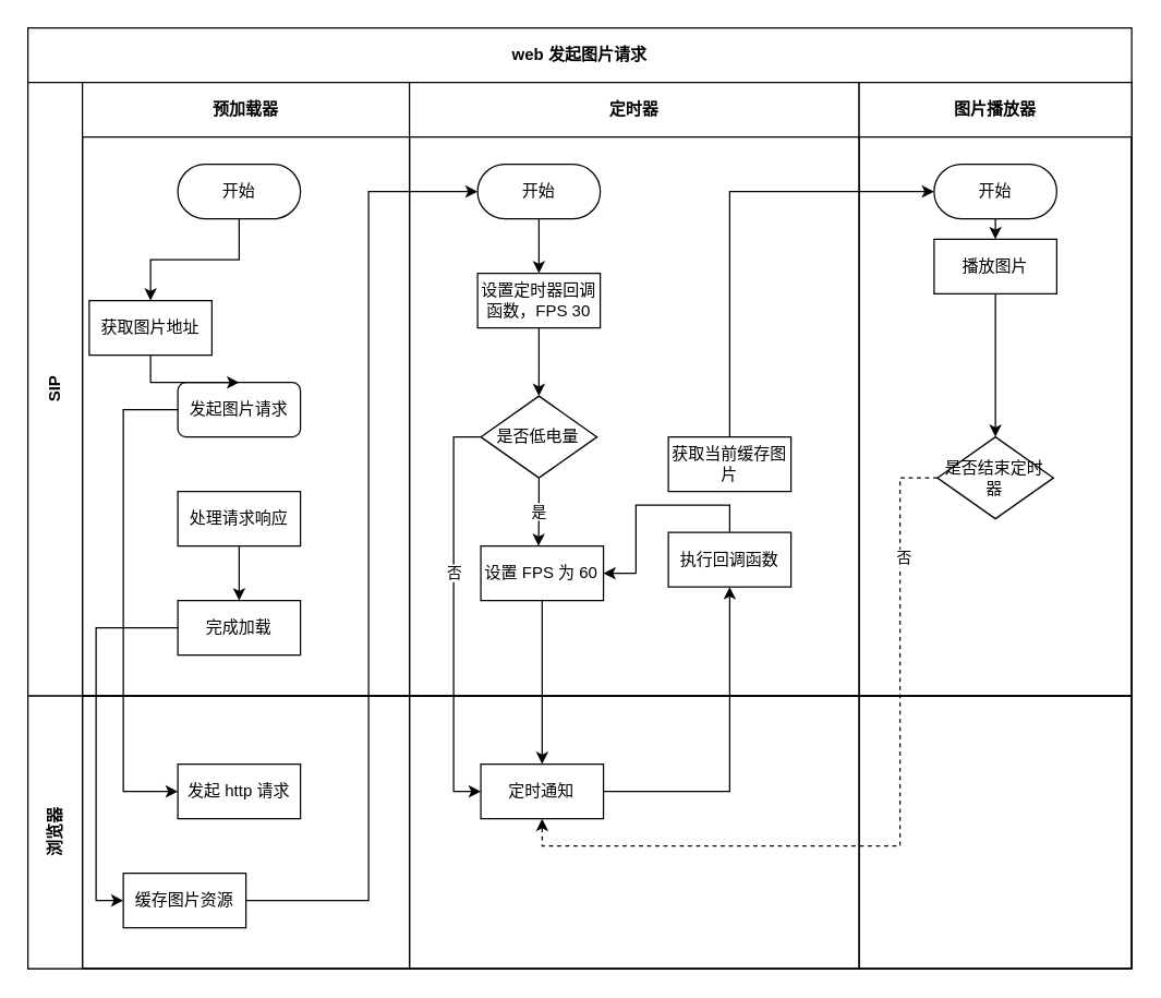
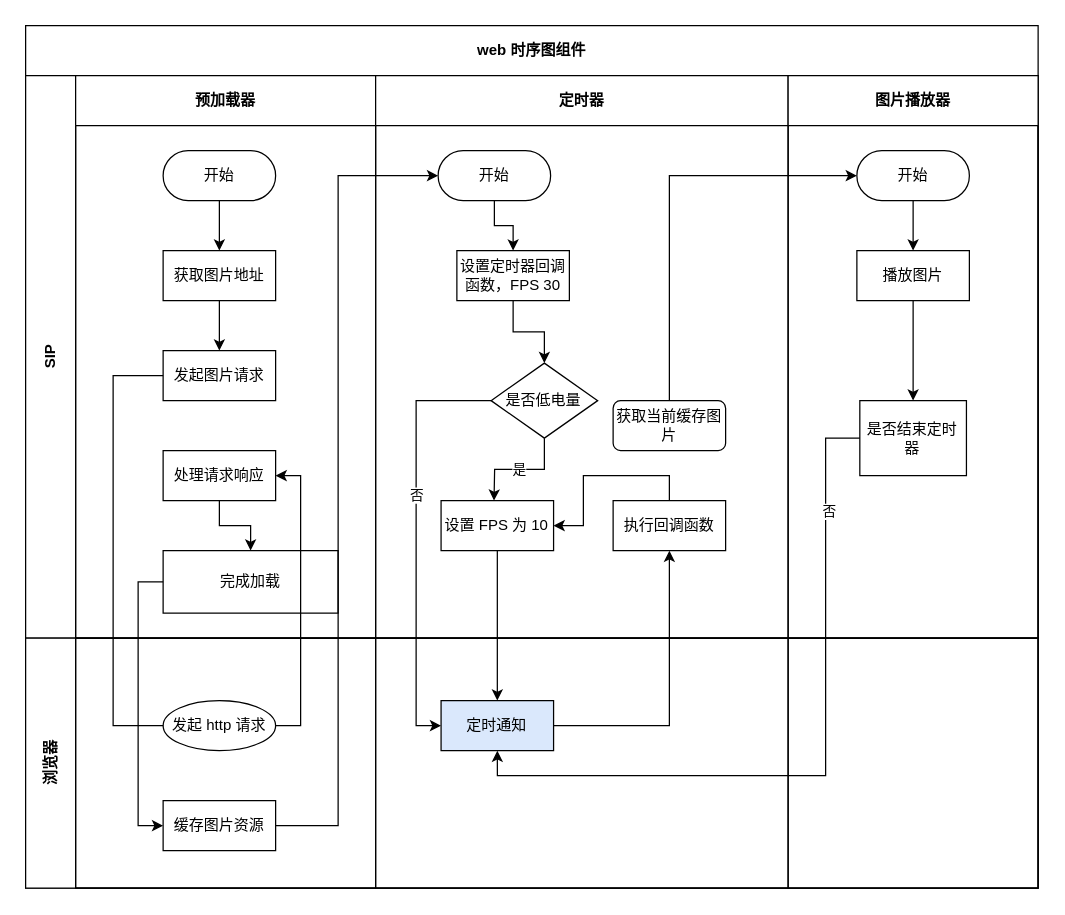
  <mxCell id="0" />
  <mxCell id="1" parent="0" />
- <mxCell id="2" value="web 发起图片请求" style="shape=table;childLayout=tableLayout;rowLines=0;columnLines=0;startSize=40;html=1;whiteSpace=wrap;collapsible=0;recursiveResize=0;expand=0;fontStyle=1" parent="1" vertex="1"><mxGeometry x="20" y="20" width="810" height="690" as="geometry" /></mxCell>
+ <mxCell id="2" value="web 时序图组件" style="shape=table;childLayout=tableLayout;rowLines=0;columnLines=0;startSize=40;html=1;whiteSpace=wrap;collapsible=0;recursiveResize=0;expand=0;fontStyle=1" parent="1" vertex="1"><mxGeometry x="20" y="20" width="810" height="690" as="geometry" /></mxCell>
  <mxCell id="3" value="SIP" style="swimlane;horizontal=0;points=[[0,0.5],[1,0.5]];portConstraint=eastwest;startSize=40;html=1;whiteSpace=wrap;collapsible=0;recursiveResize=0;expand=0;" parent="2" vertex="1"><mxGeometry y="40" width="810" height="450" as="geometry" /></mxCell>
  <mxCell id="4" value="预加载器" style="swimlane;connectable=0;startSize=40;html=1;whiteSpace=wrap;collapsible=0;recursiveResize=0;expand=0;" parent="3" vertex="1"><mxGeometry x="40" width="240" height="450" as="geometry" /></mxCell>
  <mxCell id="5" style="edgeStyle=orthogonalEdgeStyle;rounded=0;orthogonalLoop=1;jettySize=auto;html=1;" parent="4" source="6" target="7" edge="1"><mxGeometry relative="1" as="geometry" /></mxCell>
  <mxCell id="6" value="开始" style="rounded=1;whiteSpace=wrap;html=1;arcSize=50;" parent="4" vertex="1"><mxGeometry x="70" y="60" width="90" height="40" as="geometry" /></mxCell>
- <mxCell id="7" value="获取图片地址" style="rounded=0;whiteSpace=wrap;html=1;" parent="4" vertex="1"><mxGeometry x="5" y="160" width="90" height="40" as="geometry" /></mxCell>
- <mxCell id="8" value="发起图片请求" style="whiteSpace=wrap;html=1;rounded=1;" parent="4" vertex="1"><mxGeometry x="70" y="220" width="90" height="40" as="geometry" /></mxCell>
+ <mxCell id="7" value="获取图片地址" style="rounded=0;whiteSpace=wrap;html=1;" parent="4" vertex="1"><mxGeometry x="70" y="140" width="90" height="40" as="geometry" /></mxCell>
+ <mxCell id="8" value="发起图片请求" style="rounded=0;whiteSpace=wrap;html=1;" parent="4" vertex="1"><mxGeometry x="70" y="220" width="90" height="40" as="geometry" /></mxCell>
  <mxCell id="9" value="" style="edgeStyle=orthogonalEdgeStyle;rounded=0;orthogonalLoop=1;jettySize=auto;html=1;" parent="4" source="7" target="8" edge="1"><mxGeometry relative="1" as="geometry" /></mxCell>
  <mxCell id="10" style="edgeStyle=orthogonalEdgeStyle;rounded=0;orthogonalLoop=1;jettySize=auto;html=1;entryX=0.5;entryY=0;entryDx=0;entryDy=0;" edge="1" parent="4" source="11" target="12"><mxGeometry relative="1" as="geometry" /></mxCell>
  <mxCell id="11" value="处理请求响应" style="rounded=0;whiteSpace=wrap;html=1;" vertex="1" parent="4"><mxGeometry x="70" y="300" width="90" height="40" as="geometry" /></mxCell>
- <mxCell id="12" value="完成加载" style="rounded=0;whiteSpace=wrap;html=1;" vertex="1" parent="4"><mxGeometry x="70" y="380" width="90" height="40" as="geometry" /></mxCell>
+ <mxCell id="12" value="完成加载" style="rounded=0;whiteSpace=wrap;html=1;" vertex="1" parent="4"><mxGeometry x="70" y="380" width="140" height="50" as="geometry" /></mxCell>
  <mxCell id="13" value="定时器" style="swimlane;connectable=0;startSize=40;html=1;whiteSpace=wrap;collapsible=0;recursiveResize=0;expand=0;" parent="3" vertex="1"><mxGeometry x="280" width="330" height="450" as="geometry" /></mxCell>
  <mxCell id="14" style="edgeStyle=orthogonalEdgeStyle;rounded=0;orthogonalLoop=1;jettySize=auto;html=1;" edge="1" parent="13" source="15" target="17"><mxGeometry relative="1" as="geometry" /></mxCell>
  <mxCell id="15" value="开始" style="rounded=1;whiteSpace=wrap;html=1;arcSize=50;" vertex="1" parent="13"><mxGeometry x="50" y="60" width="90" height="40" as="geometry" /></mxCell>
  <mxCell id="16" style="edgeStyle=orthogonalEdgeStyle;rounded=0;orthogonalLoop=1;jettySize=auto;html=1;exitX=0.5;exitY=1;exitDx=0;exitDy=0;entryX=0.5;entryY=0;entryDx=0;entryDy=0;" edge="1" parent="13" source="17" target="18"><mxGeometry relative="1" as="geometry" /></mxCell>
- <mxCell id="17" value="设置定时器回调函数，FPS 30" style="rounded=0;whiteSpace=wrap;html=1;" vertex="1" parent="13"><mxGeometry x="50" y="140" width="90" height="40" as="geometry" /></mxCell>
- <mxCell id="18" value="是否低电量" style="rhombus;whiteSpace=wrap;html=1;" vertex="1" parent="13"><mxGeometry x="52.36" y="230" width="85.29" height="60" as="geometry" /></mxCell>
- <mxCell id="19" value="设置 FPS 为 60" style="rounded=0;whiteSpace=wrap;html=1;" vertex="1" parent="13"><mxGeometry x="52.36" y="340" width="90" height="40" as="geometry" /></mxCell>
+ <mxCell id="17" value="设置定时器回调函数，FPS 30" style="rounded=0;whiteSpace=wrap;html=1;" vertex="1" parent="13"><mxGeometry x="65" y="140" width="90" height="40" as="geometry" /></mxCell>
+ <mxCell id="18" value="是否低电量" style="rhombus;whiteSpace=wrap;html=1;" vertex="1" parent="13"><mxGeometry x="92.36" y="230" width="85.29" height="60" as="geometry" /></mxCell>
+ <mxCell id="19" value="设置 FPS 为 10" style="rounded=0;whiteSpace=wrap;html=1;" vertex="1" parent="13"><mxGeometry x="52.36" y="340" width="90" height="40" as="geometry" /></mxCell>
  <mxCell id="20" style="edgeStyle=orthogonalEdgeStyle;rounded=0;orthogonalLoop=1;jettySize=auto;html=1;exitX=0.5;exitY=0;exitDx=0;exitDy=0;" edge="1" parent="13" source="21" target="19"><mxGeometry relative="1" as="geometry" /></mxCell>
- <mxCell id="21" value="执行回调函数" style="rounded=0;whiteSpace=wrap;html=1;" vertex="1" parent="13"><mxGeometry x="190" y="330" width="90" height="40" as="geometry" /></mxCell>
- <mxCell id="22" value="获取当前缓存图片" style="rounded=0;whiteSpace=wrap;html=1;" vertex="1" parent="13"><mxGeometry x="190" y="260" width="90" height="40" as="geometry" /></mxCell>
+ <mxCell id="21" value="执行回调函数" style="rounded=0;whiteSpace=wrap;html=1;" vertex="1" parent="13"><mxGeometry x="190" y="340" width="90" height="40" as="geometry" /></mxCell>
+ <mxCell id="22" value="获取当前缓存图片" style="whiteSpace=wrap;html=1;rounded=1;" vertex="1" parent="13"><mxGeometry x="190" y="260" width="90" height="40" as="geometry" /></mxCell>
  <mxCell id="23" value="图片播放器" style="swimlane;connectable=0;startSize=40;html=1;whiteSpace=wrap;collapsible=0;recursiveResize=0;expand=0;" parent="3" vertex="1"><mxGeometry x="610" width="200" height="450" as="geometry" /></mxCell>
  <mxCell id="24" style="edgeStyle=orthogonalEdgeStyle;rounded=0;orthogonalLoop=1;jettySize=auto;html=1;exitX=0.5;exitY=1;exitDx=0;exitDy=0;entryX=0.5;entryY=0;entryDx=0;entryDy=0;" edge="1" parent="23" source="25" target="28"><mxGeometry relative="1" as="geometry" /></mxCell>
- <mxCell id="25" value="播放图片" style="rounded=0;whiteSpace=wrap;html=1;" parent="23" vertex="1"><mxGeometry x="55" y="115" width="90" height="40" as="geometry" /></mxCell>
+ <mxCell id="25" value="播放图片" style="rounded=0;whiteSpace=wrap;html=1;" parent="23" vertex="1"><mxGeometry x="55" y="140" width="90" height="40" as="geometry" /></mxCell>
  <mxCell id="26" style="edgeStyle=orthogonalEdgeStyle;rounded=0;orthogonalLoop=1;jettySize=auto;html=1;exitX=0.5;exitY=1;exitDx=0;exitDy=0;entryX=0.5;entryY=0;entryDx=0;entryDy=0;" edge="1" parent="23" source="27" target="25"><mxGeometry relative="1" as="geometry" /></mxCell>
  <mxCell id="27" value="开始" style="rounded=1;whiteSpace=wrap;html=1;arcSize=50;" vertex="1" parent="23"><mxGeometry x="55" y="60" width="90" height="40" as="geometry" /></mxCell>
- <mxCell id="28" value="是否结束定时器" style="rhombus;whiteSpace=wrap;html=1;" vertex="1" parent="23"><mxGeometry x="57.36" y="260" width="85.29" height="60" as="geometry" /></mxCell>
+ <mxCell id="28" value="是否结束定时器" style="whiteSpace=wrap;html=1;rounded=0;" vertex="1" parent="23"><mxGeometry x="57.36" y="260" width="85.29" height="60" as="geometry" /></mxCell>
  <mxCell id="29" style="edgeStyle=orthogonalEdgeStyle;rounded=0;orthogonalLoop=1;jettySize=auto;html=1;exitX=0.5;exitY=0;exitDx=0;exitDy=0;entryX=0;entryY=0.5;entryDx=0;entryDy=0;" edge="1" parent="3" source="22" target="27"><mxGeometry relative="1" as="geometry" /></mxCell>
  <mxCell id="30" value="浏览器" style="swimlane;horizontal=0;points=[[0,0.5],[1,0.5]];portConstraint=eastwest;startSize=40;html=1;whiteSpace=wrap;collapsible=0;recursiveResize=0;expand=0;" parent="2" vertex="1"><mxGeometry y="490" width="810" height="200" as="geometry" /></mxCell>
  <mxCell id="31" value="" style="swimlane;connectable=0;startSize=0;html=1;whiteSpace=wrap;collapsible=0;recursiveResize=0;expand=0;" parent="30" vertex="1"><mxGeometry x="40" width="240" height="200" as="geometry" /></mxCell>
- <mxCell id="32" value="发起 http 请求" style="rounded=0;whiteSpace=wrap;html=1;" vertex="1" parent="31"><mxGeometry x="70" y="50" width="90" height="40" as="geometry" /></mxCell>
- <mxCell id="33" value="缓存图片资源" style="rounded=0;whiteSpace=wrap;html=1;" vertex="1" parent="31"><mxGeometry x="30" y="130" width="90" height="40" as="geometry" /></mxCell>
+ <mxCell id="32" value="发起 http 请求" style="ellipse;whiteSpace=wrap;html=1;" vertex="1" parent="31"><mxGeometry x="70" y="50" width="90" height="40" as="geometry" /></mxCell>
+ <mxCell id="33" value="缓存图片资源" style="rounded=0;whiteSpace=wrap;html=1;" vertex="1" parent="31"><mxGeometry x="70" y="130" width="90" height="40" as="geometry" /></mxCell>
  <mxCell id="34" value="" style="swimlane;connectable=0;startSize=0;html=1;whiteSpace=wrap;collapsible=0;recursiveResize=0;expand=0;" parent="30" vertex="1"><mxGeometry x="280" width="330" height="200" as="geometry" /></mxCell>
- <mxCell id="35" value="定时通知" style="rounded=0;whiteSpace=wrap;html=1;" vertex="1" parent="34"><mxGeometry x="52.36" y="50" width="90" height="40" as="geometry" /></mxCell>
+ <mxCell id="35" value="定时通知" style="rounded=0;whiteSpace=wrap;html=1;fillColor=#dae8fc;" vertex="1" parent="34"><mxGeometry x="52.36" y="50" width="90" height="40" as="geometry" /></mxCell>
  <mxCell id="36" value="" style="swimlane;connectable=0;startSize=0;html=1;whiteSpace=wrap;collapsible=0;recursiveResize=0;expand=0;" parent="30" vertex="1"><mxGeometry x="610" width="200" height="200" as="geometry" /></mxCell>
- <mxCell id="37" style="edgeStyle=orthogonalEdgeStyle;rounded=0;orthogonalLoop=1;jettySize=auto;html=1;entryX=0;entryY=0.5;entryDx=0;entryDy=0;" edge="1" parent="2" source="8" target="32"><mxGeometry relative="1" as="geometry"><Array as="points"><mxPoint x="70" y="280" /><mxPoint x="70" y="560" /></Array></mxGeometry></mxCell>
+ <mxCell id="37" style="edgeStyle=orthogonalEdgeStyle;rounded=0;orthogonalLoop=1;jettySize=auto;html=1;entryX=0;entryY=0.5;entryDx=0;entryDy=0;endArrow=none;" edge="1" parent="2" source="8" target="32"><mxGeometry relative="1" as="geometry"><Array as="points"><mxPoint x="70" y="280" /><mxPoint x="70" y="560" /></Array></mxGeometry></mxCell>
  <mxCell id="38" style="edgeStyle=orthogonalEdgeStyle;rounded=0;orthogonalLoop=1;jettySize=auto;html=1;exitX=0;exitY=0.5;exitDx=0;exitDy=0;entryX=0;entryY=0.5;entryDx=0;entryDy=0;" edge="1" parent="2" source="12" target="33"><mxGeometry relative="1" as="geometry" /></mxCell>
+ <mxCell id="39" style="edgeStyle=orthogonalEdgeStyle;rounded=0;orthogonalLoop=1;jettySize=auto;html=1;exitX=1;exitY=0.5;exitDx=0;exitDy=0;entryX=1;entryY=0.5;entryDx=0;entryDy=0;" edge="1" parent="2" source="32" target="11"><mxGeometry relative="1" as="geometry" /></mxCell>
  <mxCell id="40" style="edgeStyle=orthogonalEdgeStyle;rounded=0;orthogonalLoop=1;jettySize=auto;html=1;exitX=1;exitY=0.5;exitDx=0;exitDy=0;entryX=0;entryY=0.5;entryDx=0;entryDy=0;" edge="1" parent="2" source="33" target="15"><mxGeometry relative="1" as="geometry"><Array as="points"><mxPoint x="250" y="640" /><mxPoint x="250" y="120" /></Array></mxGeometry></mxCell>
  <mxCell id="41" style="edgeStyle=orthogonalEdgeStyle;rounded=0;orthogonalLoop=1;jettySize=auto;html=1;exitX=0;exitY=0.5;exitDx=0;exitDy=0;entryX=0;entryY=0.5;entryDx=0;entryDy=0;" edge="1" parent="2" source="18" target="35"><mxGeometry relative="1" as="geometry" /></mxCell>
  <mxCell id="42" value="否" style="edgeLabel;html=1;align=center;verticalAlign=middle;resizable=0;points=[];" vertex="1" connectable="0" parent="41"><mxGeometry x="-0.201" relative="1" as="geometry"><mxPoint y="-1" as="offset" /></mxGeometry></mxCell>
  <mxCell id="43" style="edgeStyle=orthogonalEdgeStyle;rounded=0;orthogonalLoop=1;jettySize=auto;html=1;entryX=0.5;entryY=0;entryDx=0;entryDy=0;" edge="1" parent="2" source="19" target="35"><mxGeometry relative="1" as="geometry" /></mxCell>
  <mxCell id="44" style="edgeStyle=orthogonalEdgeStyle;rounded=0;orthogonalLoop=1;jettySize=auto;html=1;entryX=0.5;entryY=1;entryDx=0;entryDy=0;" edge="1" parent="2" source="35" target="21"><mxGeometry relative="1" as="geometry" /></mxCell>
- <mxCell id="45" style="edgeStyle=orthogonalEdgeStyle;rounded=0;orthogonalLoop=1;jettySize=auto;html=1;exitX=0;exitY=0.5;exitDx=0;exitDy=0;entryX=0.5;entryY=1;entryDx=0;entryDy=0;dashed=1;" edge="1" parent="2" source="28" target="35"><mxGeometry relative="1" as="geometry"><Array as="points"><mxPoint x="640" y="330" /><mxPoint x="640" y="600" /><mxPoint x="377" y="600" /></Array></mxGeometry></mxCell>
+ <mxCell id="45" style="edgeStyle=orthogonalEdgeStyle;rounded=0;orthogonalLoop=1;jettySize=auto;html=1;exitX=0;exitY=0.5;exitDx=0;exitDy=0;entryX=0.5;entryY=1;entryDx=0;entryDy=0;" edge="1" parent="2" source="28" target="35"><mxGeometry relative="1" as="geometry"><Array as="points"><mxPoint x="640" y="330" /><mxPoint x="640" y="600" /><mxPoint x="377" y="600" /></Array></mxGeometry></mxCell>
  <mxCell id="46" value="否" style="edgeLabel;html=1;align=center;verticalAlign=middle;resizable=0;points=[];" vertex="1" connectable="0" parent="45"><mxGeometry x="-0.704" y="2" relative="1" as="geometry"><mxPoint as="offset" /></mxGeometry></mxCell>
  <mxCell id="47" value="是" style="edgeStyle=orthogonalEdgeStyle;rounded=0;orthogonalLoop=1;jettySize=auto;html=1;exitX=0.5;exitY=1;exitDx=0;exitDy=0;" edge="1" parent="1" source="18"><mxGeometry relative="1" as="geometry"><mxPoint x="394.714" y="400" as="targetPoint" /></mxGeometry></mxCell>
